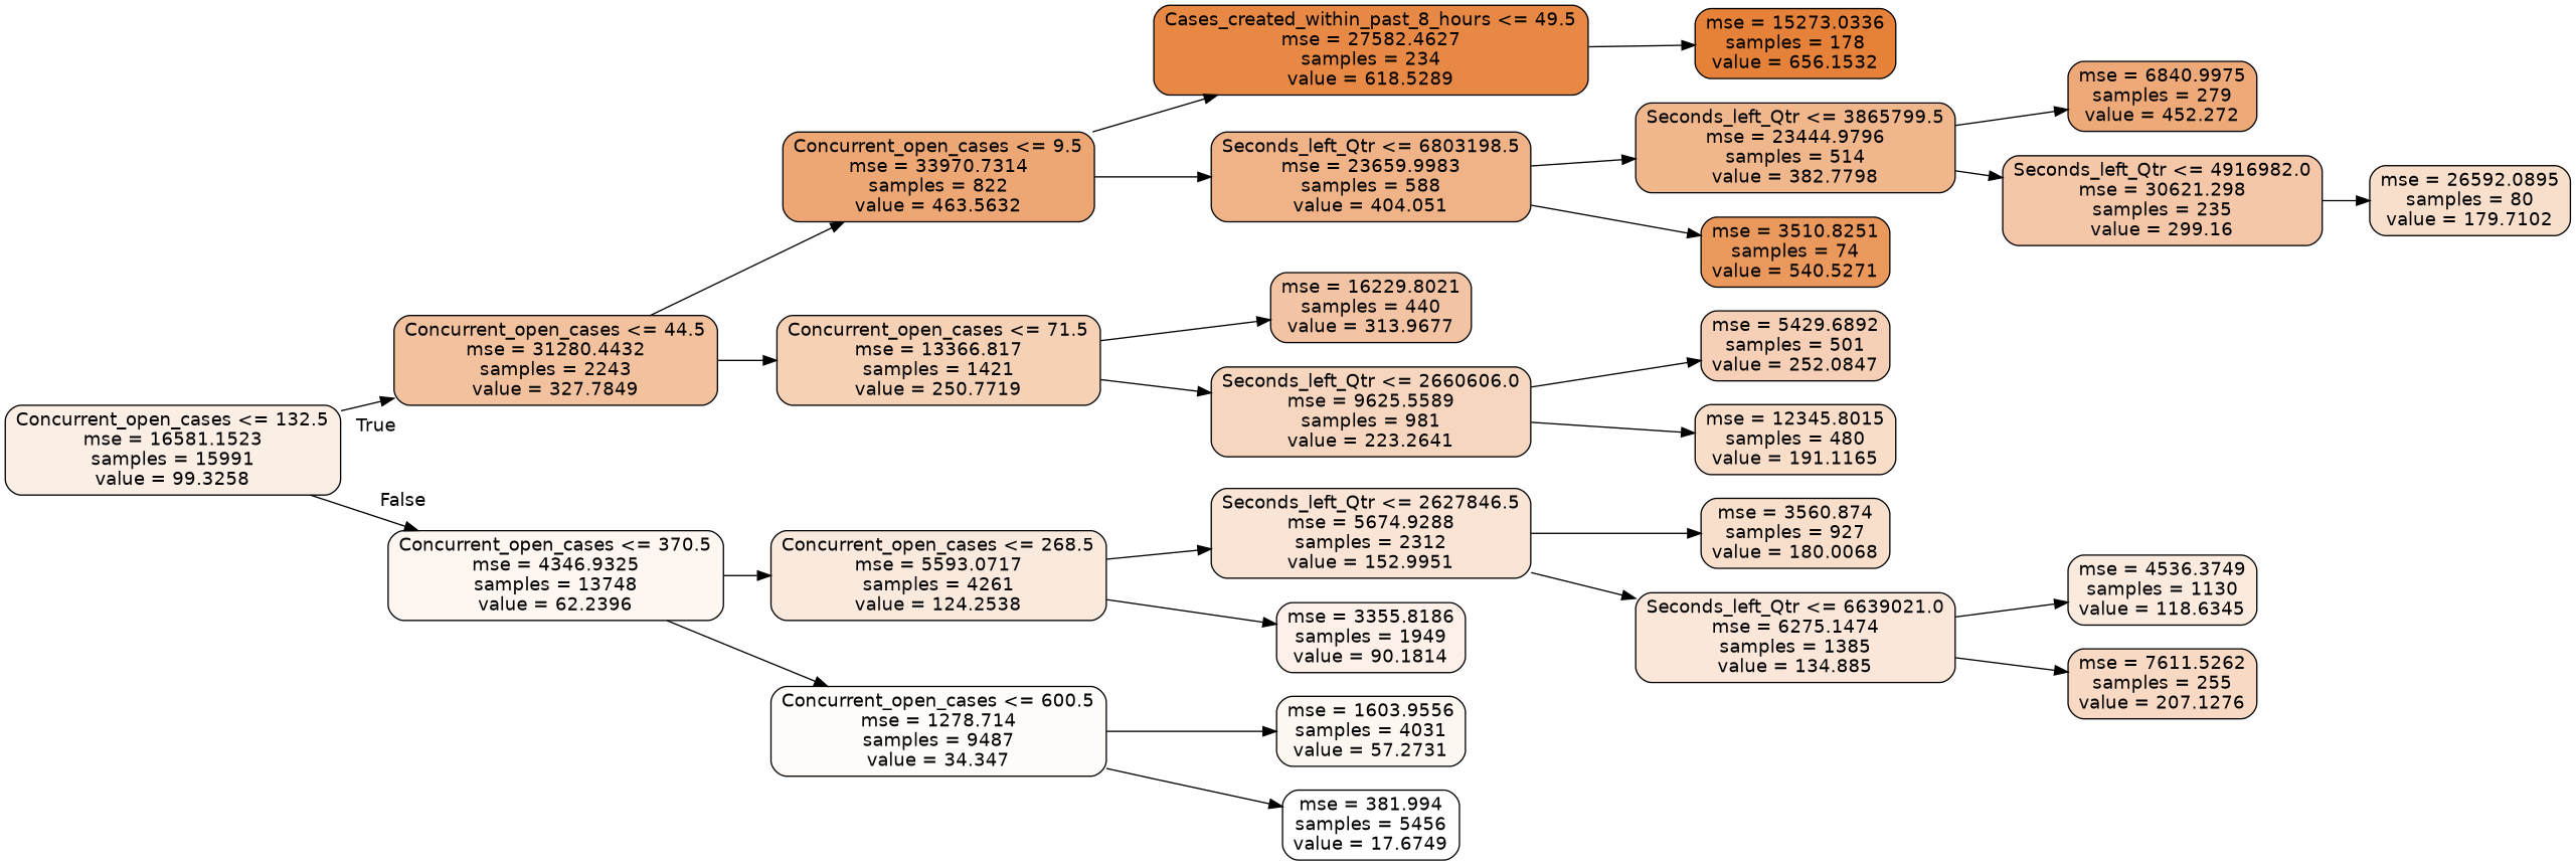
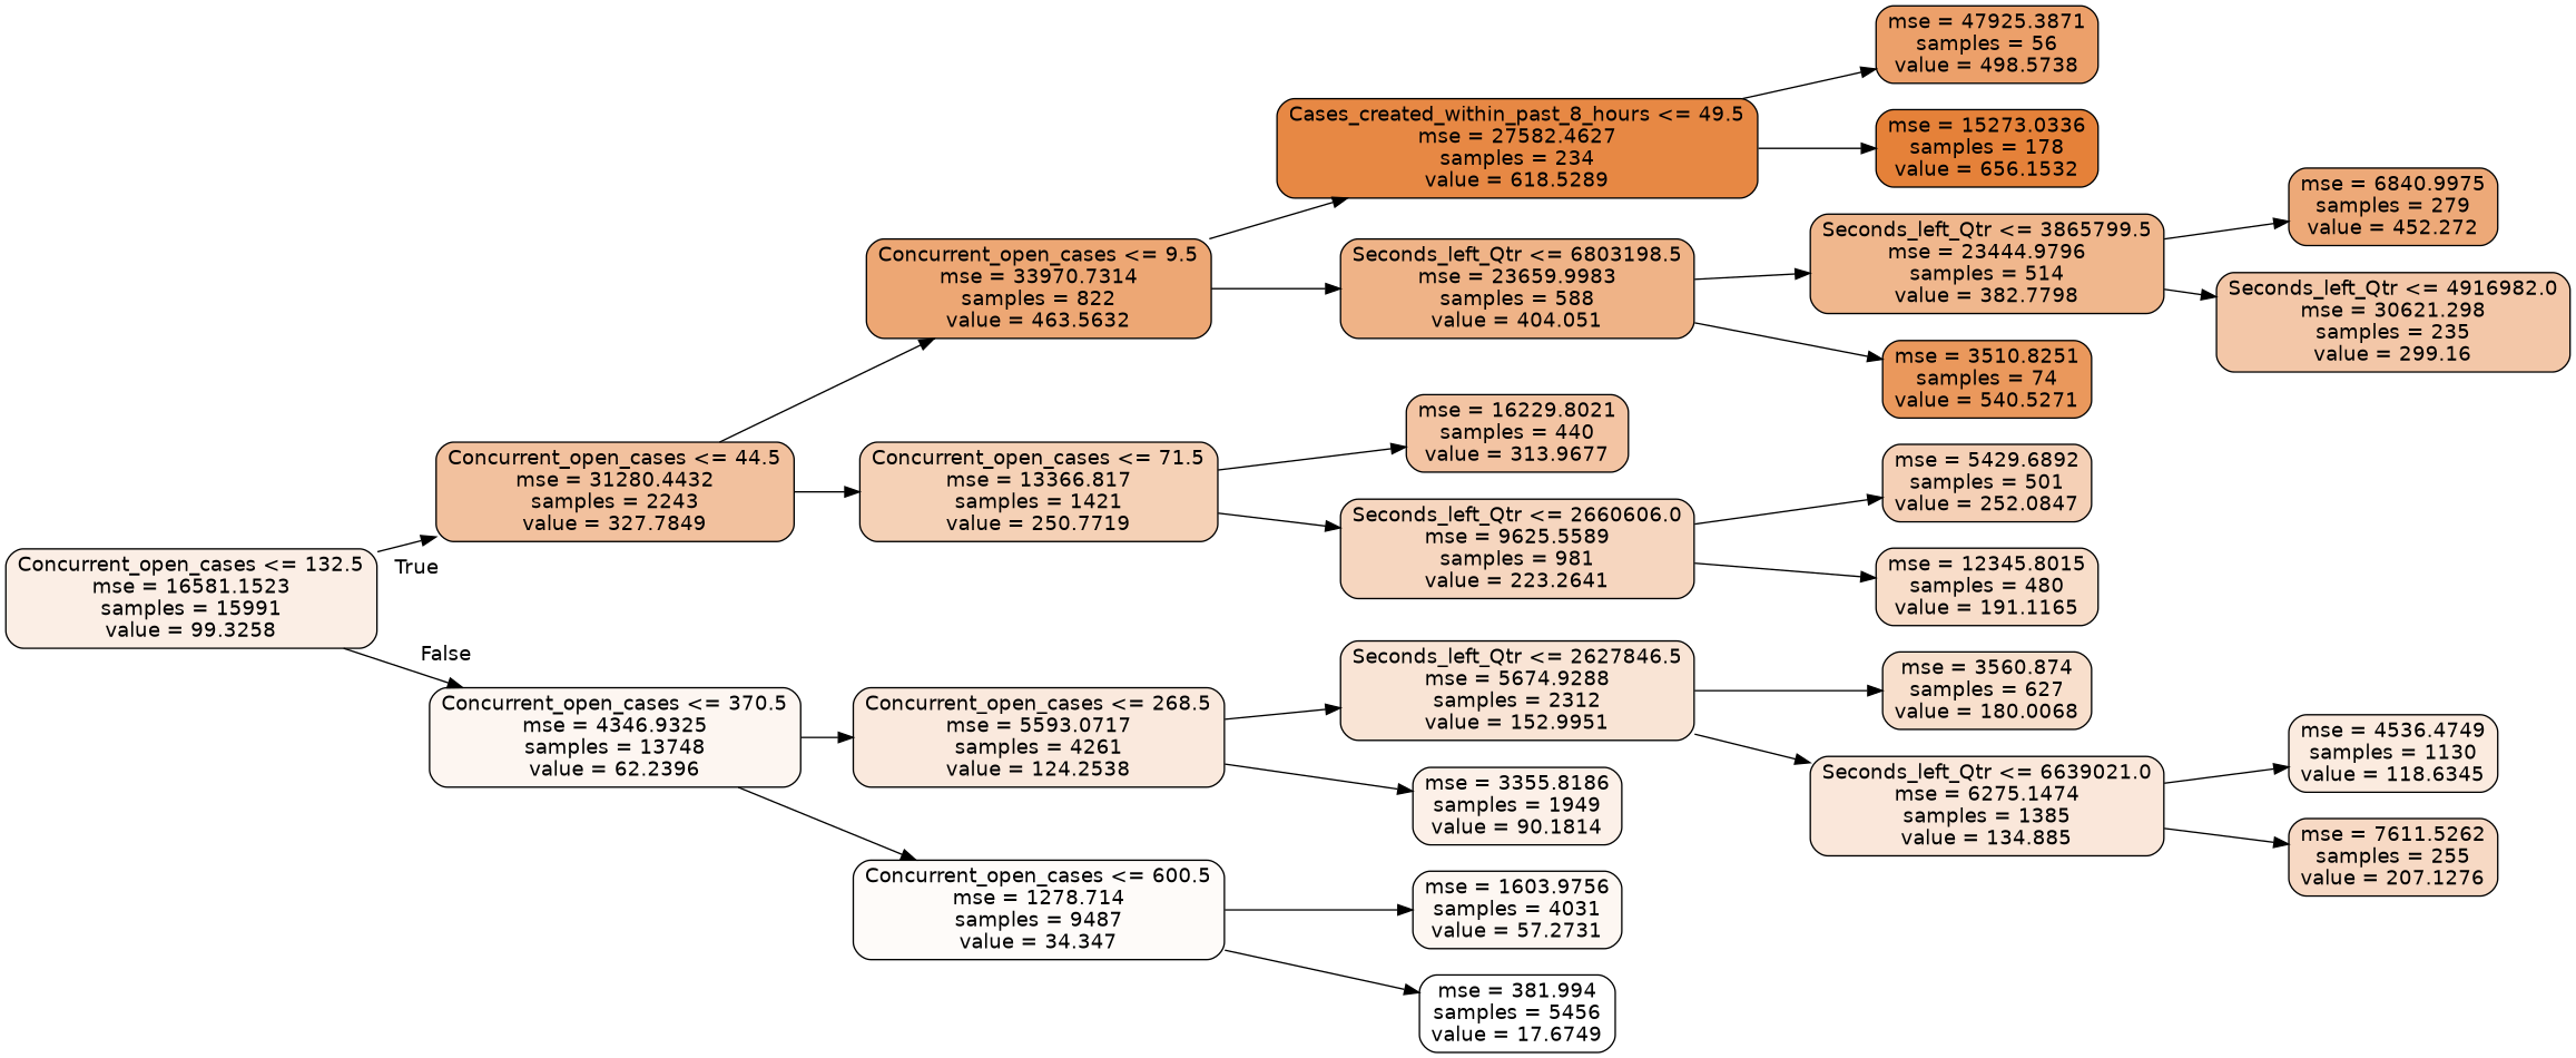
  digraph {
    rankdir=LR
    node [color=black fillcolor="#e5813941" fontname=helvetica shape=box style="filled, rounded"]
    edge [fontname=helvetica]
    n1 [fillcolor="#e5813921" label="Concurrent_open_cases <= 132.5\nmse = 16581.1523\nsamples = 15991\nvalue = 99.3258"]
    n2 [fillcolor="#e581397c" label="Concurrent_open_cases <= 44.5\nmse = 31280.4432\nsamples = 2243\nvalue = 327.7849"]
    n3 [fillcolor="#e5813912" label="Concurrent_open_cases <= 370.5\nmse = 4346.9325\nsamples = 13748\nvalue = 62.2396"]
    n4 [fillcolor="#e58139b2" label="Concurrent_open_cases <= 9.5\nmse = 33970.7314\nsamples = 822\nvalue = 463.5632"]
    n5 [fillcolor="#e581395d" label="Concurrent_open_cases <= 71.5\nmse = 13366.817\nsamples = 1421\nvalue = 250.7719"]
    n6 [fillcolor="#e581392b" label="Concurrent_open_cases <= 268.5\nmse = 5593.0717\nsamples = 4261\nvalue = 124.2538"]
    n7 [fillcolor="#e5813907" label="Concurrent_open_cases <= 600.5\nmse = 1278.714\nsamples = 9487\nvalue = 34.347"]
    n8 [fillcolor="#e58139f0" label="Cases_created_within_past_8_hours <= 49.5\nmse = 27582.4627\nsamples = 234\nvalue = 618.5289"]
    n9 [fillcolor="#e581399a" label="Seconds_left_Qtr <= 6803198.5\nmse = 23659.9983\nsamples = 588\nvalue = 404.051"]
    n10 [fillcolor="#e5813976" label="mse = 16229.8021\nsamples = 440\nvalue = 313.9677"]
    n11 [fillcolor="#e5813952" label="Seconds_left_Qtr <= 2660606.0\nmse = 9625.5589\nsamples = 981\nvalue = 223.2641"]
+   n12 [fillcolor="#e58139c0" label="mse = 47925.3871\nsamples = 56\nvalue = 498.5738"]
    n13 [fillcolor="#e58139ff" label="mse = 15273.0336\nsamples = 178\nvalue = 656.1532"]
    n14 [fillcolor="#e5813992" label="Seconds_left_Qtr <= 3865799.5\nmse = 23444.9796\nsamples = 514\nvalue = 382.7798"]
    n15 [fillcolor="#e58139d1" label="mse = 3510.8251\nsamples = 74\nvalue = 540.5271"]
    n16 [fillcolor="#e58139ae" label="mse = 6840.9975\nsamples = 279\nvalue = 452.272"]
    n17 [fillcolor="#e5813970" label="Seconds_left_Qtr <= 4916982.0\nmse = 30621.298\nsamples = 235\nvalue = 299.16"]
-   n18 [label="mse = 26592.0895\nsamples = 80\nvalue = 179.7102"]
    n19 [fillcolor="#e581395e" label="mse = 5429.6892\nsamples = 501\nvalue = 252.0847"]
    n20 [fillcolor="#e5813945" label="mse = 12345.8015\nsamples = 480\nvalue = 191.1165"]
    n21 [fillcolor="#e5813936" label="Seconds_left_Qtr <= 2627846.5\nmse = 5674.9288\nsamples = 2312\nvalue = 152.9951"]
    n22 [fillcolor="#e581391d" label="mse = 3355.8186\nsamples = 1949\nvalue = 90.1814"]
-   n23 [fillcolor="#e5813910" label="mse = 1603.9556\nsamples = 4031\nvalue = 57.2731"]
+   n23 [fillcolor="#e5813910" label="mse = 1603.9756\nsamples = 4031\nvalue = 57.2731"]
    n24 [fillcolor="#e5813900" label="mse = 381.994\nsamples = 5456\nvalue = 17.6749"]
-   n25 [label="mse = 3560.874\nsamples = 927\nvalue = 180.0068"]
+   n25 [label="mse = 3560.874\nsamples = 627\nvalue = 180.0068"]
    n26 [fillcolor="#e581392f" label="Seconds_left_Qtr <= 6639021.0\nmse = 6275.1474\nsamples = 1385\nvalue = 134.885"]
-   n27 [fillcolor="#e5813928" label="mse = 4536.3749\nsamples = 1130\nvalue = 118.6345"]
+   n27 [fillcolor="#e5813928" label="mse = 4536.4749\nsamples = 1130\nvalue = 118.6345"]
    n28 [fillcolor="#e581394c" label="mse = 7611.5262\nsamples = 255\nvalue = 207.1276"]
    n1 -> n2 [headlabel=True labelangle=45 labeldistance=2.5]
    n1 -> n3 [headlabel=False labelangle=-45 labeldistance=2.5]
    n2 -> n4
    n2 -> n5
    n3 -> n6
    n3 -> n7
    n4 -> n8
    n4 -> n9
    n5 -> n10
    n5 -> n11
    n6 -> n21
    n6 -> n22
    n7 -> n23
    n7 -> n24
+   n8 -> n12
    n8 -> n13
    n9 -> n14
    n9 -> n15
    n11 -> n19
    n11 -> n20
    n14 -> n16
    n14 -> n17
-   n17 -> n18
    n21 -> n25
    n21 -> n26
    n26 -> n27
    n26 -> n28
  }
